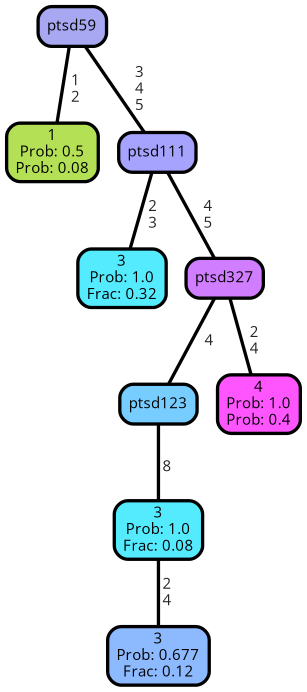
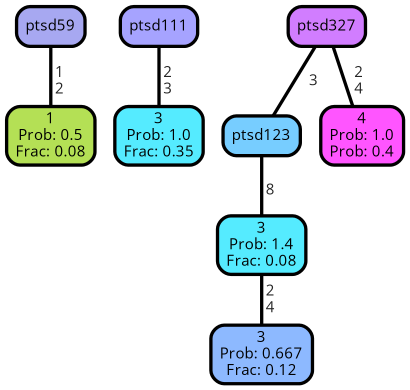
  graph {
    fontname="Open Sans"
    ranksep="0 equally"
    splines=straight
    node [color=black fillcolor="#55ebff" fontcolor=black fontname="Open Sans" penwidth=3 shape=box style="filled, rounded"]
    edge [color=black fontcolor=grey14 fontname="Open Sans" fontweight=bold penwidth=3]
-   n1 [fillcolor="#b4e055" label="1\nProb: 0.5\nProb: 0.08"]
+   n1 [fillcolor="#b4e055" label="1\nProb: 0.5\nFrac: 0.08"]
    n2 [fillcolor="#a7a8f1" label=ptsd59]
    n3 [fillcolor="#a6a3ff" label=ptsd111]
-   n4 [label="3\nProb: 1.0\nFrac: 0.32"]
+   n4 [label="3\nProb: 1.0\nFrac: 0.35"]
    n5 [fillcolor="#d17dff" label=ptsd327]
    n6 [fillcolor="#77cdff" label=ptsd123]
    n7 [fillcolor="#ff55ff" label="4\nProb: 1.0\nProb: 0.4"]
-   n8 [label="3\nProb: 1.0\nFrac: 0.08"]
-   n9 [fillcolor="#8db9ff" label="3\nProb: 0.677\nFrac: 0.12"]
+   n8 [label="3\nProb: 1.4\nFrac: 0.08"]
+   n9 [fillcolor="#8db9ff" label="3\nProb: 0.667\nFrac: 0.12"]
    subgraph sub_1 {
      rank=same
    }
    n2 -- n1 [label=" 1\n 2"]
-   n2 -- n3 [label=" 3\n 4\n 5"]
    n3 -- n4 [label=" 2\n 3"]
-   n3 -- n5 [label=" 4\n 5"]
-   n5 -- n6 [label=" 4"]
+   n5 -- n6 [label=" 3"]
    n5 -- n7 [label=" 2\n 4"]
    n6 -- n8 [label=" 8"]
    n8 -- n9 [label=" 2\n 4"]
  }
